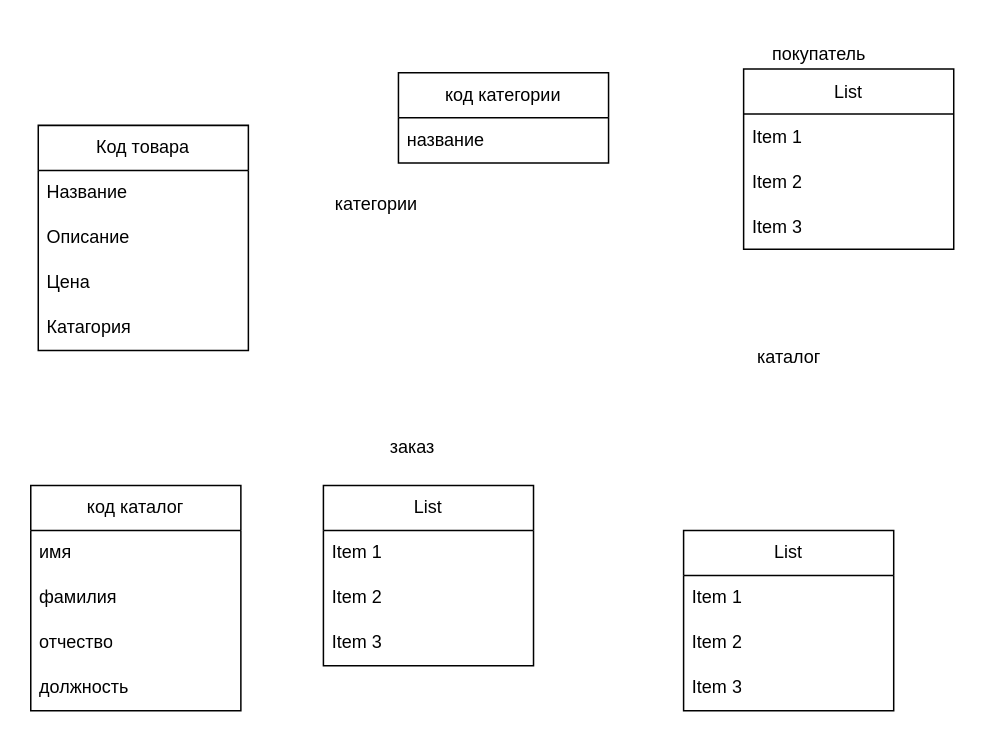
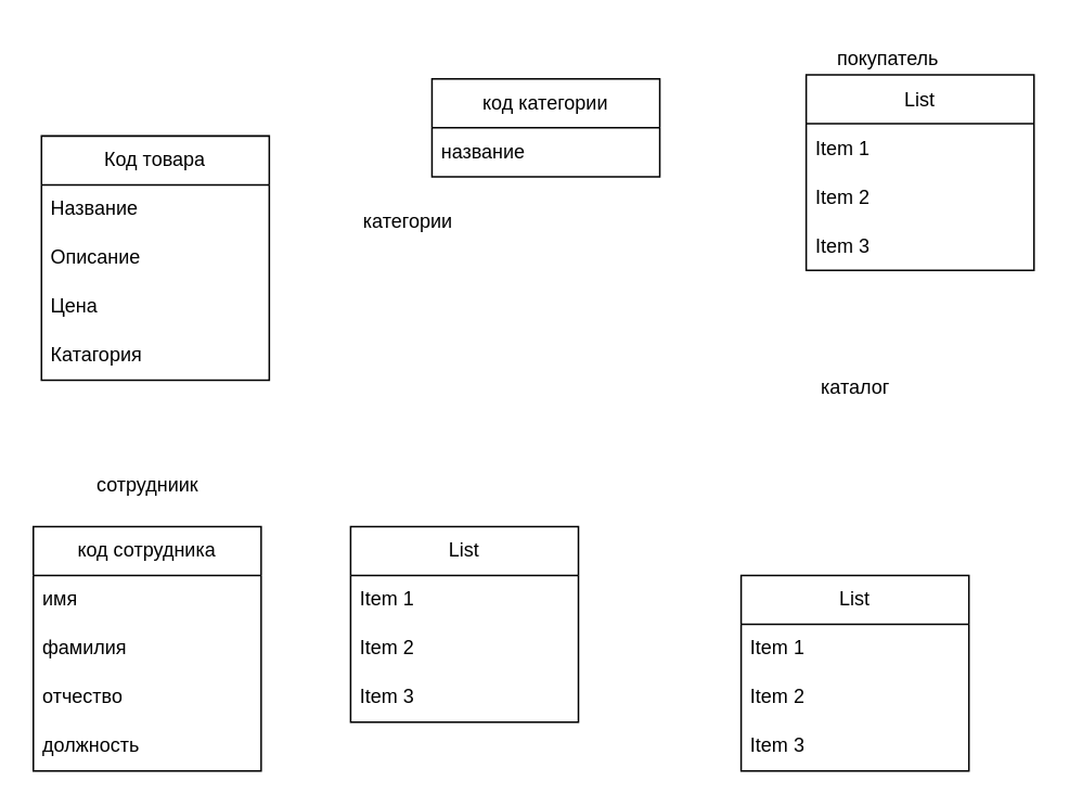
  <mxCell id="0" />
  <mxCell id="1" parent="0" />
  <mxCell id="2" value="Код товара" style="swimlane;fontStyle=0;childLayout=stackLayout;horizontal=1;startSize=30;horizontalStack=0;resizeParent=1;resizeParentMax=0;resizeLast=0;collapsible=1;marginBottom=0;whiteSpace=wrap;html=1;" parent="1" vertex="1"><mxGeometry x="25" y="83" width="140" height="150" as="geometry" /></mxCell>
  <mxCell id="3" value="Название" style="text;strokeColor=none;fillColor=none;align=left;verticalAlign=middle;spacingLeft=4;spacingRight=4;overflow=hidden;points=[[0,0.5],[1,0.5]];portConstraint=eastwest;rotatable=0;whiteSpace=wrap;html=1;" parent="2" vertex="1"><mxGeometry y="30" width="140" height="30" as="geometry" /></mxCell>
  <mxCell id="4" value="Описание" style="text;strokeColor=none;fillColor=none;align=left;verticalAlign=middle;spacingLeft=4;spacingRight=4;overflow=hidden;points=[[0,0.5],[1,0.5]];portConstraint=eastwest;rotatable=0;whiteSpace=wrap;html=1;" parent="2" vertex="1"><mxGeometry y="60" width="140" height="30" as="geometry" /></mxCell>
  <mxCell id="5" value="Цена" style="text;strokeColor=none;fillColor=none;align=left;verticalAlign=middle;spacingLeft=4;spacingRight=4;overflow=hidden;points=[[0,0.5],[1,0.5]];portConstraint=eastwest;rotatable=0;whiteSpace=wrap;html=1;" parent="2" vertex="1"><mxGeometry y="90" width="140" height="30" as="geometry" /></mxCell>
  <mxCell id="6" value="Катагория" style="text;strokeColor=none;fillColor=none;align=left;verticalAlign=middle;spacingLeft=4;spacingRight=4;overflow=hidden;points=[[0,0.5],[1,0.5]];portConstraint=eastwest;rotatable=0;whiteSpace=wrap;html=1;" vertex="1" parent="2"><mxGeometry y="120" width="140" height="30" as="geometry" /></mxCell>
  <mxCell id="7" value="List" style="swimlane;fontStyle=0;childLayout=stackLayout;horizontal=1;startSize=30;horizontalStack=0;resizeParent=1;resizeParentMax=0;resizeLast=0;collapsible=1;marginBottom=0;whiteSpace=wrap;html=1;" parent="1" vertex="1"><mxGeometry x="495" y="45.5" width="140" height="120" as="geometry" /></mxCell>
  <mxCell id="8" value="Item 1" style="text;strokeColor=none;fillColor=none;align=left;verticalAlign=middle;spacingLeft=4;spacingRight=4;overflow=hidden;points=[[0,0.5],[1,0.5]];portConstraint=eastwest;rotatable=0;whiteSpace=wrap;html=1;" parent="7" vertex="1"><mxGeometry y="30" width="140" height="30" as="geometry" /></mxCell>
  <mxCell id="9" value="Item 2" style="text;strokeColor=none;fillColor=none;align=left;verticalAlign=middle;spacingLeft=4;spacingRight=4;overflow=hidden;points=[[0,0.5],[1,0.5]];portConstraint=eastwest;rotatable=0;whiteSpace=wrap;html=1;" parent="7" vertex="1"><mxGeometry y="60" width="140" height="30" as="geometry" /></mxCell>
  <mxCell id="10" value="Item 3" style="text;strokeColor=none;fillColor=none;align=left;verticalAlign=middle;spacingLeft=4;spacingRight=4;overflow=hidden;points=[[0,0.5],[1,0.5]];portConstraint=eastwest;rotatable=0;whiteSpace=wrap;html=1;" parent="7" vertex="1"><mxGeometry y="90" width="140" height="30" as="geometry" /></mxCell>
  <mxCell id="11" value="List" style="swimlane;fontStyle=0;childLayout=stackLayout;horizontal=1;startSize=30;horizontalStack=0;resizeParent=1;resizeParentMax=0;resizeLast=0;collapsible=1;marginBottom=0;whiteSpace=wrap;html=1;" parent="1" vertex="1"><mxGeometry x="215" y="323" width="140" height="120" as="geometry" /></mxCell>
  <mxCell id="12" value="Item 1" style="text;strokeColor=none;fillColor=none;align=left;verticalAlign=middle;spacingLeft=4;spacingRight=4;overflow=hidden;points=[[0,0.5],[1,0.5]];portConstraint=eastwest;rotatable=0;whiteSpace=wrap;html=1;" parent="11" vertex="1"><mxGeometry y="30" width="140" height="30" as="geometry" /></mxCell>
  <mxCell id="13" value="Item 2" style="text;strokeColor=none;fillColor=none;align=left;verticalAlign=middle;spacingLeft=4;spacingRight=4;overflow=hidden;points=[[0,0.5],[1,0.5]];portConstraint=eastwest;rotatable=0;whiteSpace=wrap;html=1;" parent="11" vertex="1"><mxGeometry y="60" width="140" height="30" as="geometry" /></mxCell>
  <mxCell id="14" value="Item 3" style="text;strokeColor=none;fillColor=none;align=left;verticalAlign=middle;spacingLeft=4;spacingRight=4;overflow=hidden;points=[[0,0.5],[1,0.5]];portConstraint=eastwest;rotatable=0;whiteSpace=wrap;html=1;" parent="11" vertex="1"><mxGeometry y="90" width="140" height="30" as="geometry" /></mxCell>
- <mxCell id="15" value="заказ" style="text;html=1;align=center;verticalAlign=middle;resizable=0;points=[];autosize=1;strokeColor=none;fillColor=none;" parent="1" vertex="1"><mxGeometry x="249" y="283" width="50" height="30" as="geometry" /></mxCell>
  <mxCell id="16" value="покупатель" style="text;html=1;align=center;verticalAlign=middle;resizable=0;points=[];autosize=1;strokeColor=none;fillColor=none;" parent="1" vertex="1"><mxGeometry x="500" y="20.5" width="90" height="30" as="geometry" /></mxCell>
- <mxCell id="17" value="код каталог" style="swimlane;fontStyle=0;childLayout=stackLayout;horizontal=1;startSize=30;horizontalStack=0;resizeParent=1;resizeParentMax=0;resizeLast=0;collapsible=1;marginBottom=0;whiteSpace=wrap;html=1;" parent="1" vertex="1"><mxGeometry x="20" y="323" width="140" height="150" as="geometry" /></mxCell>
+ <mxCell id="17" value="код сотрудника" style="swimlane;fontStyle=0;childLayout=stackLayout;horizontal=1;startSize=30;horizontalStack=0;resizeParent=1;resizeParentMax=0;resizeLast=0;collapsible=1;marginBottom=0;whiteSpace=wrap;html=1;" parent="1" vertex="1"><mxGeometry x="20" y="323" width="140" height="150" as="geometry" /></mxCell>
  <mxCell id="18" value="имя" style="text;strokeColor=none;fillColor=none;align=left;verticalAlign=middle;spacingLeft=4;spacingRight=4;overflow=hidden;points=[[0,0.5],[1,0.5]];portConstraint=eastwest;rotatable=0;whiteSpace=wrap;html=1;" parent="17" vertex="1"><mxGeometry y="30" width="140" height="30" as="geometry" /></mxCell>
  <mxCell id="19" value="фамилия" style="text;strokeColor=none;fillColor=none;align=left;verticalAlign=middle;spacingLeft=4;spacingRight=4;overflow=hidden;points=[[0,0.5],[1,0.5]];portConstraint=eastwest;rotatable=0;whiteSpace=wrap;html=1;" parent="17" vertex="1"><mxGeometry y="60" width="140" height="30" as="geometry" /></mxCell>
  <mxCell id="20" value="отчество" style="text;strokeColor=none;fillColor=none;align=left;verticalAlign=middle;spacingLeft=4;spacingRight=4;overflow=hidden;points=[[0,0.5],[1,0.5]];portConstraint=eastwest;rotatable=0;whiteSpace=wrap;html=1;" parent="17" vertex="1"><mxGeometry y="90" width="140" height="30" as="geometry" /></mxCell>
  <mxCell id="21" value="должность" style="text;strokeColor=none;fillColor=none;align=left;verticalAlign=middle;spacingLeft=4;spacingRight=4;overflow=hidden;points=[[0,0.5],[1,0.5]];portConstraint=eastwest;rotatable=0;whiteSpace=wrap;html=1;" parent="17" vertex="1"><mxGeometry y="120" width="140" height="30" as="geometry" /></mxCell>
+ <mxCell id="22" value="сотрудниик" style="text;html=1;align=center;verticalAlign=middle;resizable=0;points=[];autosize=1;strokeColor=none;fillColor=none;" parent="1" vertex="1"><mxGeometry x="45" y="283" width="90" height="30" as="geometry" /></mxCell>
  <mxCell id="23" value="код категории" style="swimlane;fontStyle=0;childLayout=stackLayout;horizontal=1;startSize=30;horizontalStack=0;resizeParent=1;resizeParentMax=0;resizeLast=0;collapsible=1;marginBottom=0;whiteSpace=wrap;html=1;" parent="1" vertex="1"><mxGeometry x="265" y="48" width="140" height="60" as="geometry" /></mxCell>
  <mxCell id="24" value="название" style="text;strokeColor=none;fillColor=none;align=left;verticalAlign=middle;spacingLeft=4;spacingRight=4;overflow=hidden;points=[[0,0.5],[1,0.5]];portConstraint=eastwest;rotatable=0;whiteSpace=wrap;html=1;" parent="23" vertex="1"><mxGeometry y="30" width="140" height="30" as="geometry" /></mxCell>
  <mxCell id="25" value="категории" style="text;html=1;align=center;verticalAlign=middle;resizable=0;points=[];autosize=1;strokeColor=none;fillColor=none;" parent="1" vertex="1"><mxGeometry x="210" y="120.5" width="80" height="30" as="geometry" /></mxCell>
  <mxCell id="26" value="List" style="swimlane;fontStyle=0;childLayout=stackLayout;horizontal=1;startSize=30;horizontalStack=0;resizeParent=1;resizeParentMax=0;resizeLast=0;collapsible=1;marginBottom=0;whiteSpace=wrap;html=1;" vertex="1" parent="1"><mxGeometry x="455" y="353" width="140" height="120" as="geometry" /></mxCell>
  <mxCell id="27" value="Item 1" style="text;strokeColor=none;fillColor=none;align=left;verticalAlign=middle;spacingLeft=4;spacingRight=4;overflow=hidden;points=[[0,0.5],[1,0.5]];portConstraint=eastwest;rotatable=0;whiteSpace=wrap;html=1;" vertex="1" parent="26"><mxGeometry y="30" width="140" height="30" as="geometry" /></mxCell>
  <mxCell id="28" value="Item 2" style="text;strokeColor=none;fillColor=none;align=left;verticalAlign=middle;spacingLeft=4;spacingRight=4;overflow=hidden;points=[[0,0.5],[1,0.5]];portConstraint=eastwest;rotatable=0;whiteSpace=wrap;html=1;" vertex="1" parent="26"><mxGeometry y="60" width="140" height="30" as="geometry" /></mxCell>
  <mxCell id="29" value="Item 3" style="text;strokeColor=none;fillColor=none;align=left;verticalAlign=middle;spacingLeft=4;spacingRight=4;overflow=hidden;points=[[0,0.5],[1,0.5]];portConstraint=eastwest;rotatable=0;whiteSpace=wrap;html=1;" vertex="1" parent="26"><mxGeometry y="90" width="140" height="30" as="geometry" /></mxCell>
  <mxCell id="30" value="каталог" style="text;html=1;align=center;verticalAlign=middle;resizable=0;points=[];autosize=1;strokeColor=none;fillColor=none;" vertex="1" parent="1"><mxGeometry x="490" y="223" width="70" height="30" as="geometry" /></mxCell>
